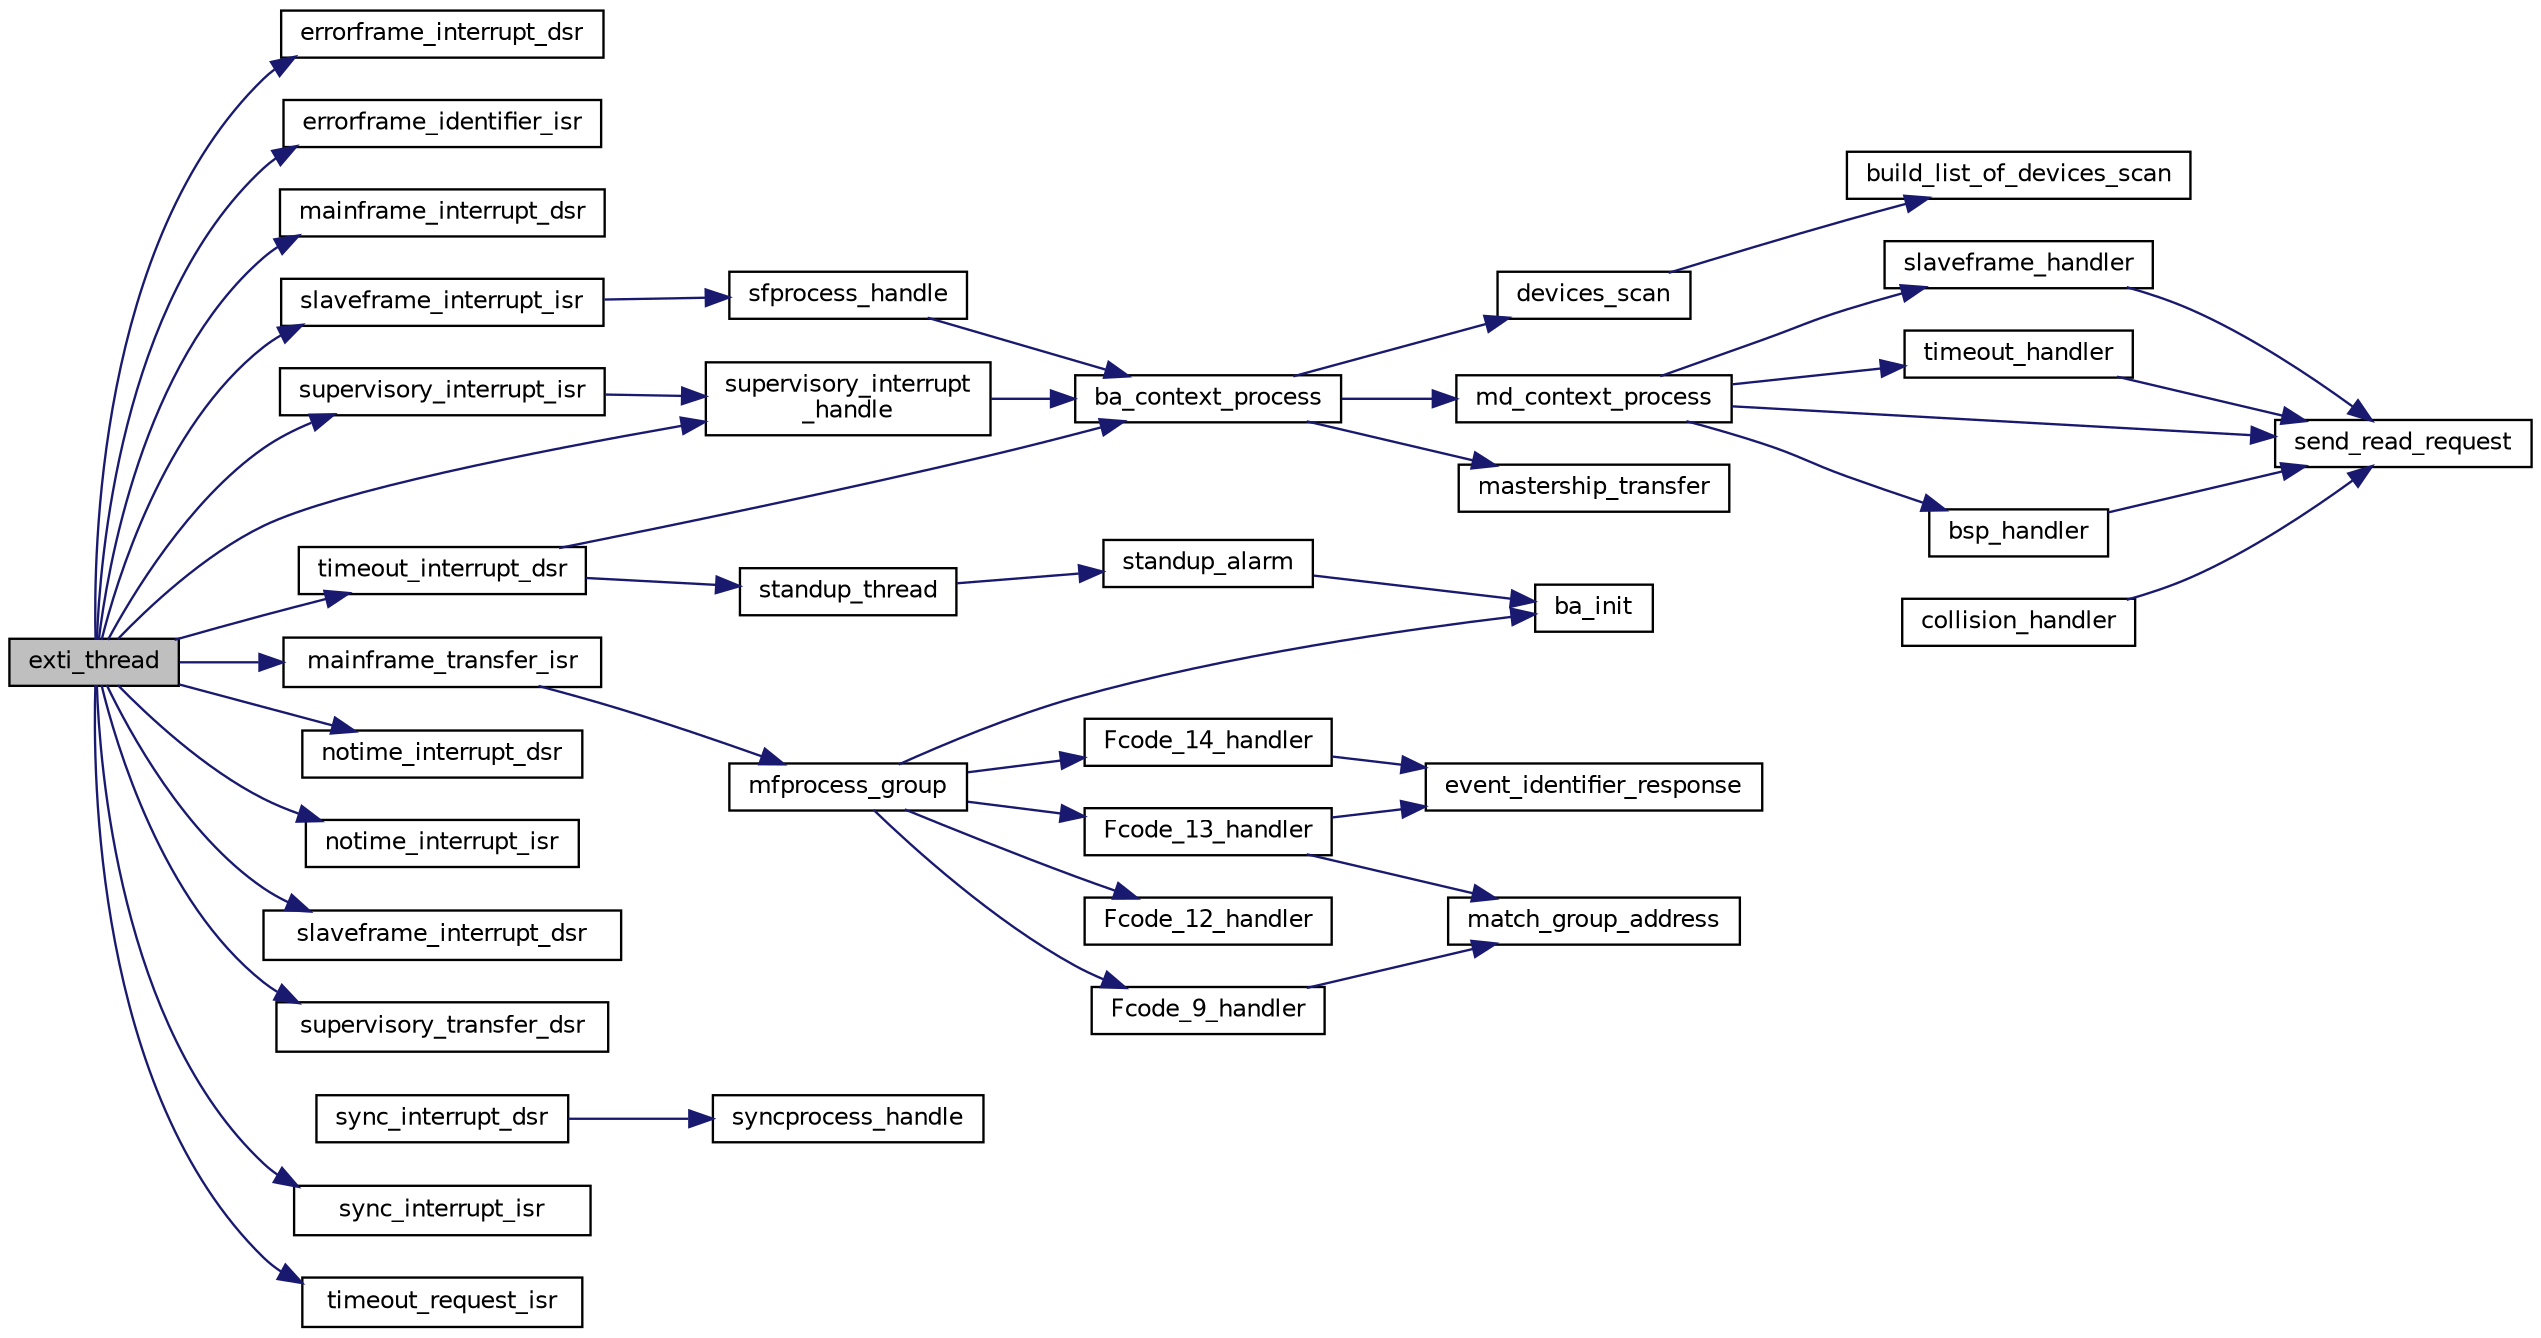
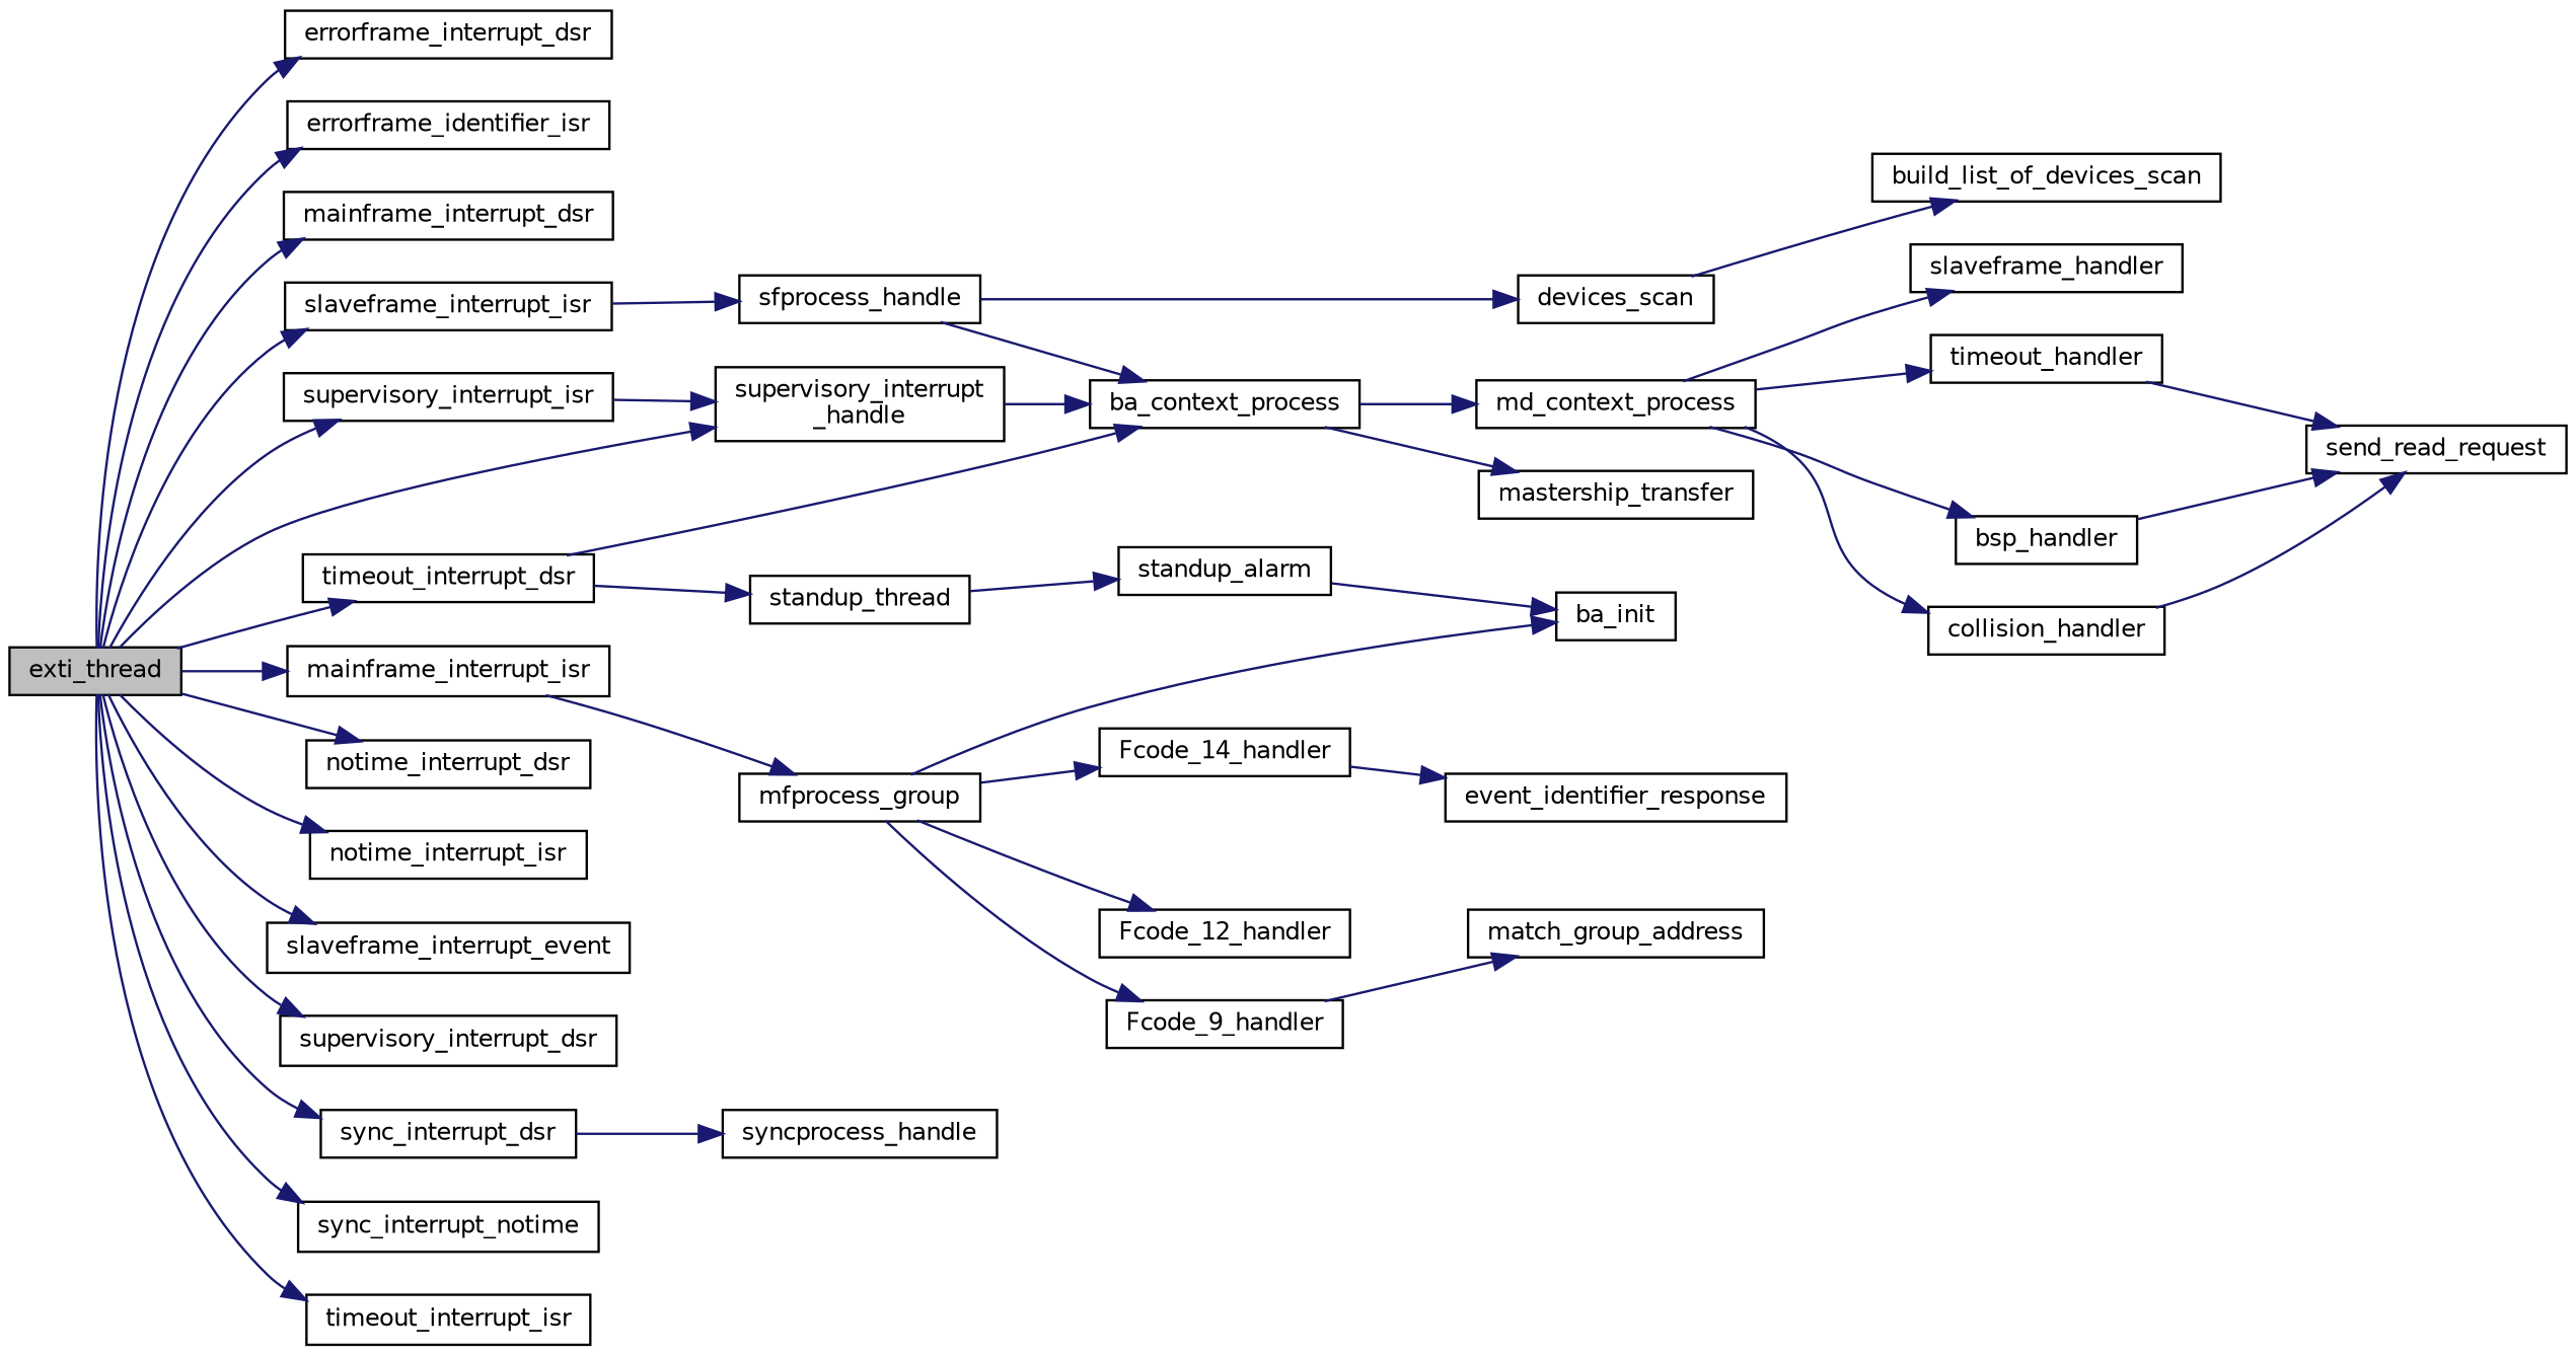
  digraph {
    rankdir=LR
    node [color=black fillcolor=white fontname=Helvetica fontsize=10 shape=record style=filled]
    edge [color=midnightblue fontname=Helvetica fontsize=10 labelfontname=Helvetica labelfontsize=10 style=solid]
    n1 [fillcolor=grey75 fontcolor=black height=0.2 label=exti_thread width=0.4]
    n2 [height=0.2 label=errorframe_interrupt_dsr width=0.4]
    n3 [height=0.2 label=errorframe_identifier_isr width=0.4]
    n4 [height=0.2 label=mainframe_interrupt_dsr width=0.4]
-   n5 [height=0.2 label=mainframe_transfer_isr width=0.4]
+   n5 [height=0.2 label=mainframe_interrupt_isr width=0.4]
    n6 [height=0.2 label=notime_interrupt_dsr width=0.4]
    n7 [height=0.2 label=notime_interrupt_isr width=0.4]
-   n8 [height=0.2 label=slaveframe_interrupt_dsr width=0.4]
+   n8 [height=0.2 label=slaveframe_interrupt_event width=0.4]
    n9 [height=0.2 label=slaveframe_interrupt_isr width=0.4]
-   n10 [height=0.2 label=supervisory_transfer_dsr width=0.4]
+   n10 [height=0.2 label=supervisory_interrupt_dsr width=0.4]
    n11 [height=0.2 label="supervisory_interrupt\l_handle" width=0.4]
    n12 [height=0.2 label=supervisory_interrupt_isr width=0.4]
    n13 [height=0.2 label=sync_interrupt_dsr width=0.4]
-   n14 [height=0.2 label=sync_interrupt_isr width=0.4]
+   n14 [height=0.2 label=sync_interrupt_notime width=0.4]
    n15 [height=0.2 label=timeout_interrupt_dsr width=0.4]
-   n16 [height=0.2 label=timeout_request_isr width=0.4]
+   n16 [height=0.2 label=timeout_interrupt_isr width=0.4]
    n17 [height=0.2 label=mfprocess_group width=0.4]
    n18 [height=0.2 label=sfprocess_handle width=0.4]
    n19 [height=0.2 label=ba_context_process width=0.4]
    n20 [height=0.2 label=syncprocess_handle width=0.4]
    n21 [height=0.2 label=standup_thread width=0.4]
    n22 [height=0.2 label=ba_init width=0.4]
    n23 [height=0.2 label=Fcode_9_handler width=0.4]
-   n24 [height=0.2 label=Fcode_13_handler width=0.4]
    n25 [height=0.2 label=Fcode_14_handler width=0.4]
    n26 [height=0.2 label=Fcode_12_handler width=0.4]
    n27 [height=0.2 label=match_group_address width=0.4]
    n28 [height=0.2 label=event_identifier_response width=0.4]
    n29 [height=0.2 label=devices_scan width=0.4]
    n30 [height=0.2 label=mastership_transfer width=0.4]
    n31 [height=0.2 label=md_context_process width=0.4]
    n32 [height=0.2 label=build_list_of_devices_scan width=0.4]
    n33 [height=0.2 label=bsp_handler width=0.4]
    n34 [height=0.2 label=collision_handler width=0.4]
    n35 [height=0.2 label=slaveframe_handler width=0.4]
    n36 [height=0.2 label=timeout_handler width=0.4]
    n37 [height=0.2 label=send_read_request width=0.4]
    n38 [height=0.2 label=standup_alarm width=0.4]
    n1 -> n2
    n1 -> n3
    n1 -> n4
    n1 -> n5
    n1 -> n6
    n1 -> n7
    n1 -> n8
    n1 -> n9
    n1 -> n10
    n1 -> n11
    n1 -> n12
+   n1 -> n13
    n1 -> n14
    n1 -> n15
    n1 -> n16
    n5 -> n17
    n9 -> n18
    n11 -> n19
    n12 -> n11
    n13 -> n20
    n15 -> n19
    n15 -> n21
    n17 -> n22
    n17 -> n23
-   n17 -> n24
    n17 -> n25
    n17 -> n26
    n18 -> n19
-   n19 -> n29
+   n18 -> n29
    n19 -> n30
    n19 -> n31
    n21 -> n38
    n23 -> n27
-   n24 -> n27
-   n24 -> n28
    n25 -> n28
    n29 -> n32
    n31 -> n33
-   n31 -> n37
+   n31 -> n34
    n31 -> n35
    n31 -> n36
    n33 -> n37
    n34 -> n37
-   n35 -> n37
    n36 -> n37
    n38 -> n22
  }
